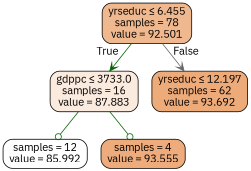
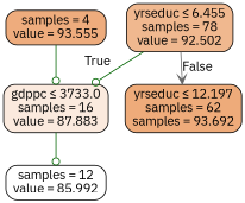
  digraph {
    fontname="IBM Plex Sans"
    node [color=black fontname="IBM Plex Sans" shape=box style="filled, rounded"]
    edge [arrowhead=vee color=darkgreen fontname="IBM Plex Sans"]
-   n1 [fillcolor="#f0b88f" label=<yrseduc &le; 6.455<br/>samples = 78<br/>value = 92.501>]
+   n1 [fillcolor="#f0b88f" label=<yrseduc &le; 6.455<br/>samples = 78<br/>value = 92.502>]
    n2 [fillcolor="#fbeade" label=<gdppc &le; 3733.0<br/>samples = 16<br/>value = 87.883>]
-   n3 [fillcolor="#eeab7a" label=<yrseduc &le; 12.197<br/>samples = 62<br/>value = 93.692>]
+   n3 [fillcolor="#eeab7a" label=<yrseduc &le; 12.197<br/>samples = 62<br/>samples = 93.692>]
    n4 [fillcolor="#ffffff" label=<samples = 12<br/>value = 85.992>]
    n5 [fillcolor="#eeac7d" label=<samples = 4<br/>value = 93.555>]
-   n1 -> n2 [headlabel=True labelangle=45 labeldistance=2.5]
+   n1 -> n2 [arrowhead=odot headlabel=True labelangle=45 labeldistance=2.5]
    n1 -> n3 [color=gray40 headlabel=False labelangle=-45 labeldistance=2.5]
    n2 -> n4 [arrowhead=odot]
-   n2 -> n5 [arrowhead=odot]
+   n5 -> n2 [arrowhead=odot]
  }
